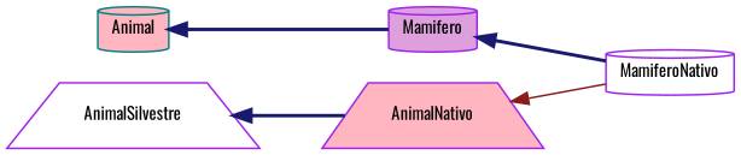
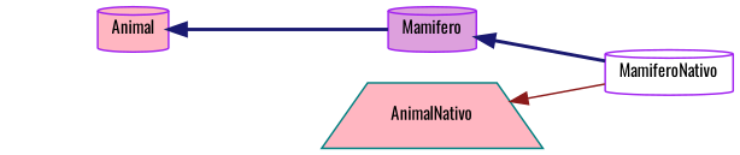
  digraph {
    fontname=Oswald
    rankdir=LR
    node [color=purple fillcolor=white fontname=Oswald fontsize=10 shape=cylinder style=filled]
    edge [color=midnightblue dir=back fontname=Oswald fontsize=10 labelfontname=Helvetica labelfontsize=10 style=bold]
    n1 [fontcolor=black height=0.2 label=MamiferoNativo width=0.4]
    n2 [fillcolor=plum height=0.2 label=Mamifero width=0.4]
-   n3 [color=teal fillcolor=lightpink height=0.2 label=Animal width=0.4]
-   n4 [fillcolor=lightpink height=0.2 label=AnimalNativo shape=trapezium width=0.4]
-   n5 [height=0.2 label=AnimalSilvestre shape=trapezium width=0.4]
+   n3 [fillcolor=lightpink height=0.2 label=Animal width=0.4]
+   n4 [color=teal fillcolor=lightpink height=0.2 label=AnimalNativo shape=trapezium width=0.4]
    n2 -> n1
    n3 -> n2
    n4 -> n1 [color=firebrick4 style=solid]
-   n5 -> n4
  }
